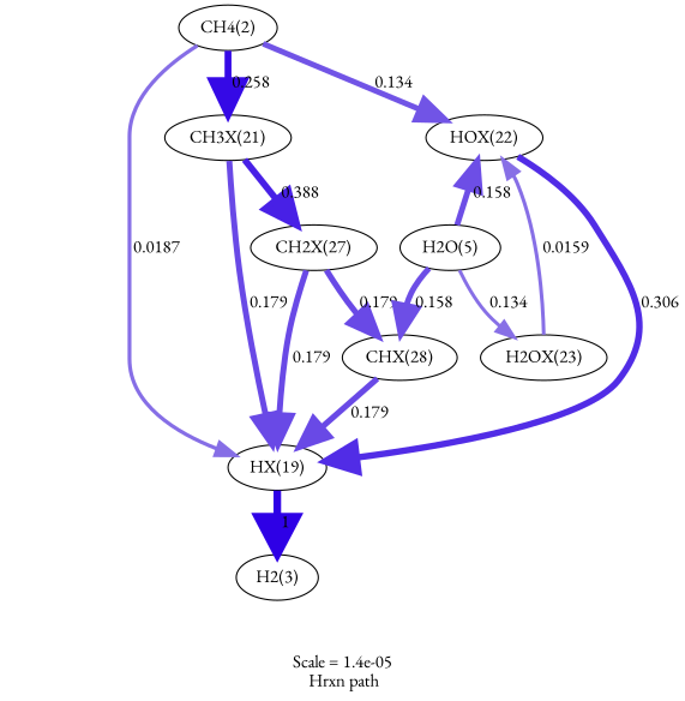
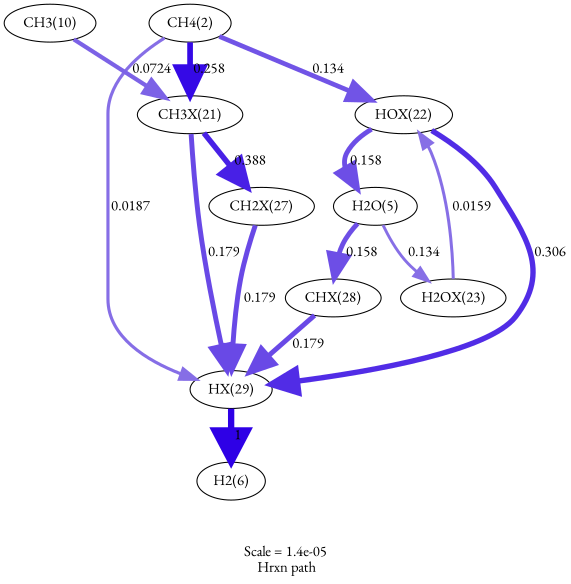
  digraph {
    fontname="EB Garamond"
    label="Scale = 1.4e-05\l Hrxn path"
    node [fontname="EB Garamond"]
    edge [arrowsize=2.35 color="0.7, 0.679, 0.9" fontname="EB Garamond" penwidth=4.7]
    n1 [label="CH4(2)"]
-   n2 [label="HX(19)"]
+   n2 [label="HX(29)"]
    n3 [label="HOX(22)"]
    n4 [label="CH3X(21)"]
-   n5 [label="H2(3)"]
+   n5 [label="H2(6)"]
    n6 [label="CH2X(27)"]
    n7 [label="CHX(28)"]
    n8 [label="H2O(5)"]
    n9 [label="H2OX(23)"]
+   n10 [label="CH3(10)"]
    n1 -> n2 [arrowsize=1.5 color="0.7, 0.519, 0.9" label=" 0.0187" penwidth=3]
    n1 -> n3 [arrowsize=2.24 color="0.7, 0.634, 0.9" label=" 0.134" penwidth=4.48]
    n1 -> n4 [arrowsize=2.71 color="0.7, 0.958, 0.9" label=" 0.258" penwidth=5.41]
    n2 -> n5 [arrowsize=3 color="0.7, 1.5, 0.9" label=" 1" penwidth=6]
    n3 -> n2 [arrowsize=2.55 color="0.7, 0.806, 0.9" label=" 0.306" penwidth=5.11]
    n4 -> n2 [label=" 0.179"]
    n4 -> n6 [arrowsize=2.61 color="0.7, 0.858, 0.9" label=" 0.388" penwidth=5.23]
    n6 -> n2 [label=" 0.179"]
-   n6 -> n7 [label=" 0.179"]
    n7 -> n2 [label=" 0.179"]
-   n8 -> n3 [arrowsize=2.3 color="0.7, 0.658, 0.9" label=" 0.158" penwidth=4.61]
+   n3 -> n8 [arrowsize=2.3 color="0.7, 0.658, 0.9" label=" 0.158" penwidth=4.61]
    n8 -> n7 [arrowsize=2.3 color="0.7, 0.658, 0.9" label=" 0.158" penwidth=4.61]
    n8 -> n9 [arrowsize=1.38 color="0.7, 0.514, 0.9" label=" 0.134" penwidth=2.75]
    n9 -> n3 [arrowsize=1.44 color="0.7, 0.516, 0.9" label=" 0.0159" penwidth=2.87]
+   n10 -> n4 [arrowsize=2.01 color="0.7, 0.572, 0.9" label=" 0.0724" penwidth=4.02]
  }
